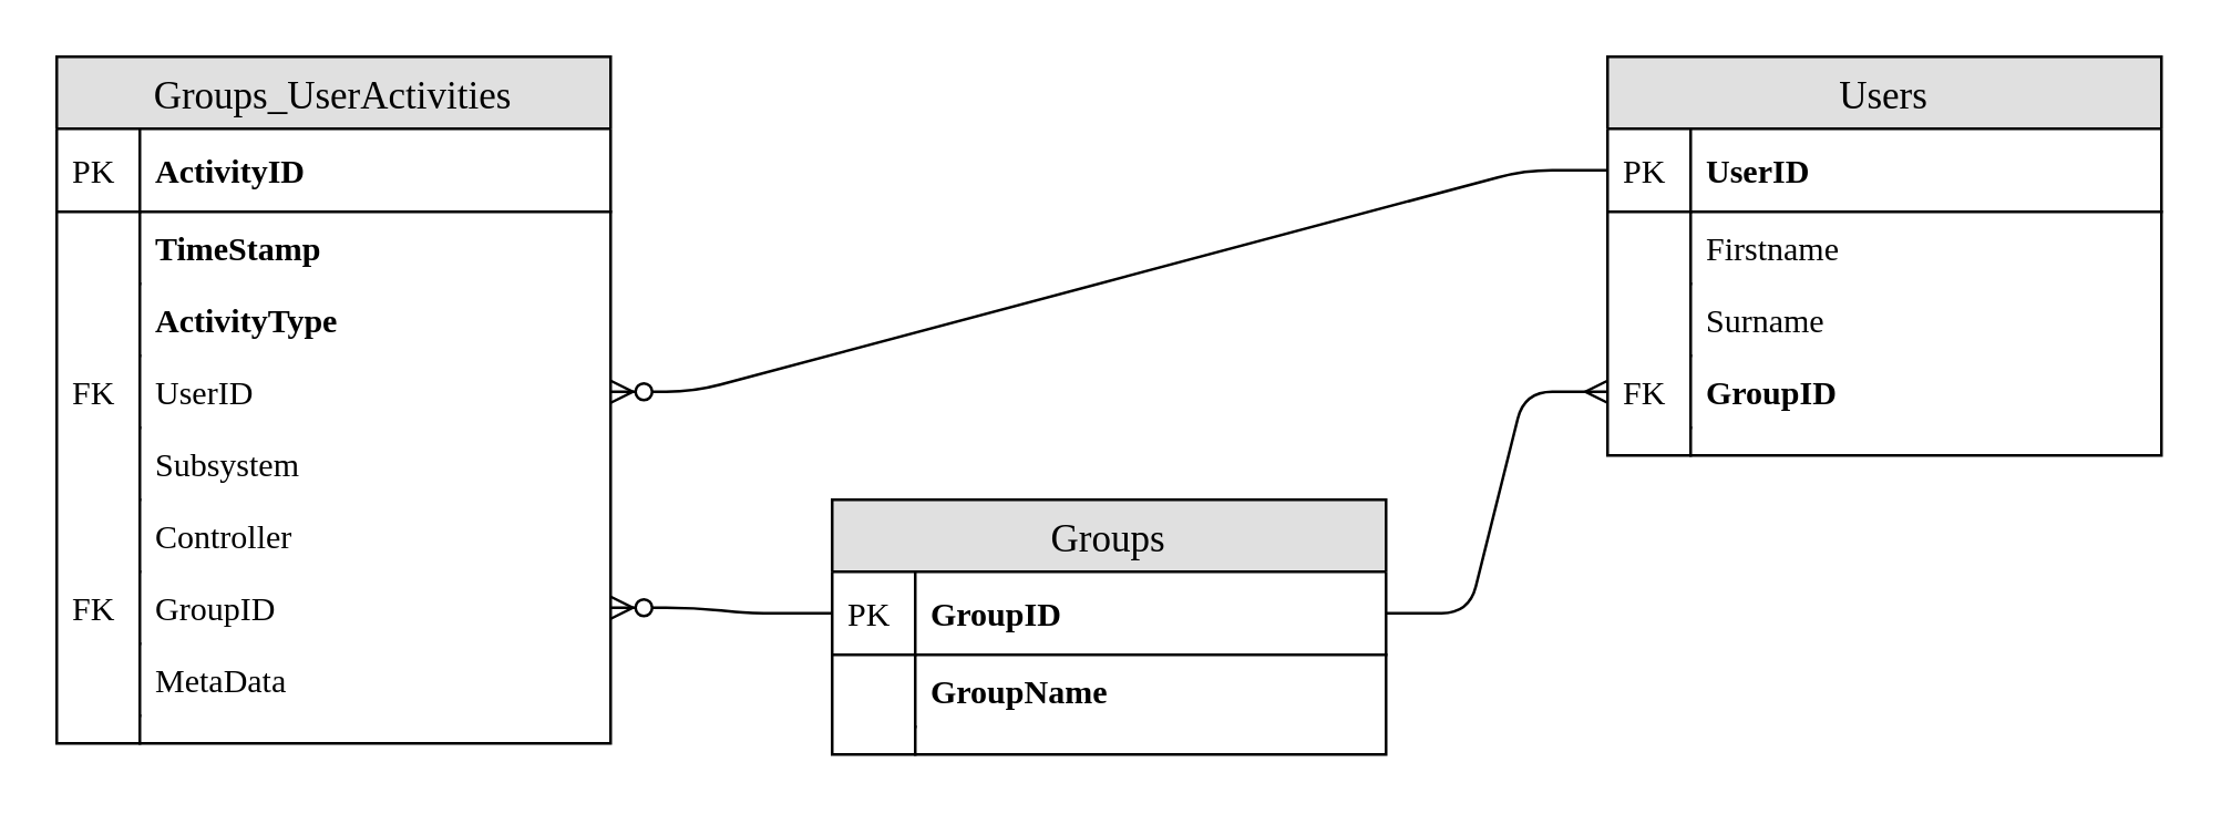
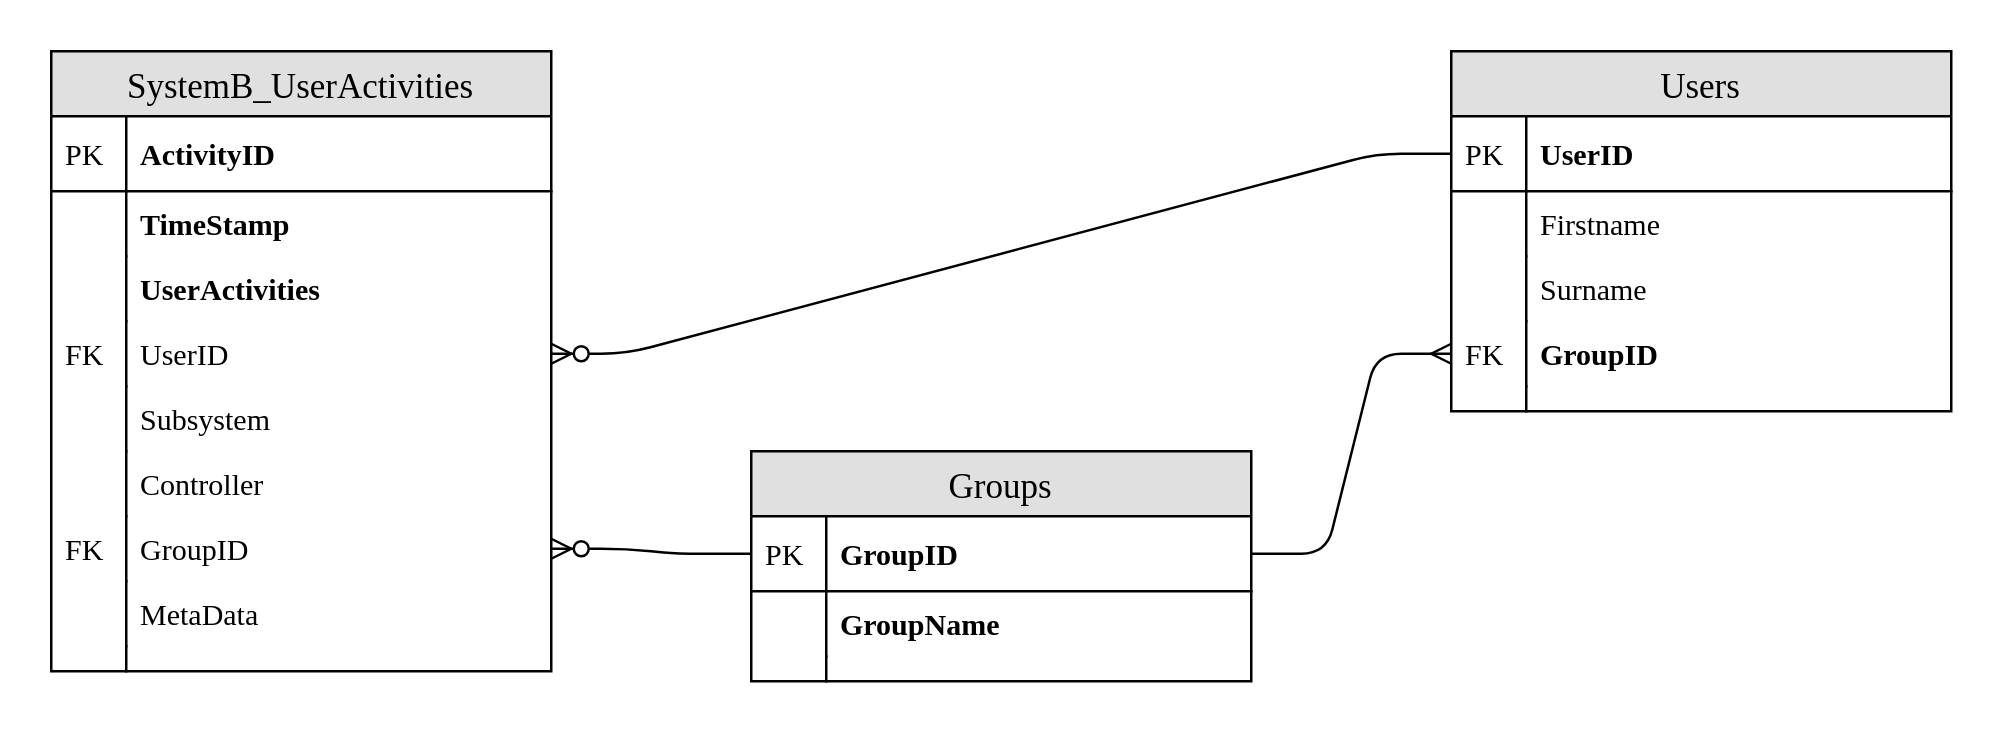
  <mxCell id="0" />
  <mxCell id="1" parent="0" />
  <mxCell id="2" value="Users" style="swimlane;fontStyle=0;childLayout=stackLayout;horizontal=1;startSize=26;fillColor=#e0e0e0;horizontalStack=0;resizeParent=1;resizeParentMax=0;resizeLast=0;collapsible=1;marginBottom=0;swimlaneFillColor=#ffffff;align=center;fontSize=14;fontFamily=Times New Roman;" parent="1" vertex="1"><mxGeometry x="580" y="20" width="200" height="144" as="geometry" /></mxCell>
  <mxCell id="3" value="UserID" style="shape=partialRectangle;top=0;left=0;right=0;bottom=1;align=left;verticalAlign=middle;fillColor=none;spacingLeft=34;spacingRight=4;overflow=hidden;rotatable=0;points=[[0,0.5],[1,0.5]];portConstraint=eastwest;dropTarget=0;fontStyle=1;fontSize=12;fontFamily=Times New Roman;" parent="2" vertex="1"><mxGeometry y="26" width="200" height="30" as="geometry" /></mxCell>
  <mxCell id="4" value="PK" style="shape=partialRectangle;top=0;left=0;bottom=0;fillColor=none;align=left;verticalAlign=middle;spacingLeft=4;spacingRight=4;overflow=hidden;rotatable=0;points=[];portConstraint=eastwest;part=1;fontSize=12;fontFamily=Times New Roman;" parent="3" vertex="1" connectable="0"><mxGeometry width="30" height="30" as="geometry" /></mxCell>
  <mxCell id="5" value="Firstname" style="shape=partialRectangle;top=0;left=0;right=0;bottom=0;align=left;verticalAlign=top;fillColor=none;spacingLeft=34;spacingRight=4;overflow=hidden;rotatable=0;points=[[0,0.5],[1,0.5]];portConstraint=eastwest;dropTarget=0;fontSize=12;fontFamily=Times New Roman;" parent="2" vertex="1"><mxGeometry y="56" width="200" height="26" as="geometry" /></mxCell>
  <mxCell id="6" value="" style="shape=partialRectangle;top=0;left=0;bottom=0;fillColor=none;align=left;verticalAlign=top;spacingLeft=4;spacingRight=4;overflow=hidden;rotatable=0;points=[];portConstraint=eastwest;part=1;fontSize=12;fontFamily=Times New Roman;" parent="5" vertex="1" connectable="0"><mxGeometry width="30" height="26" as="geometry" /></mxCell>
  <mxCell id="7" value="Surname" style="shape=partialRectangle;top=0;left=0;right=0;bottom=0;align=left;verticalAlign=top;fillColor=none;spacingLeft=34;spacingRight=4;overflow=hidden;rotatable=0;points=[[0,0.5],[1,0.5]];portConstraint=eastwest;dropTarget=0;fontSize=12;fontFamily=Times New Roman;" parent="2" vertex="1"><mxGeometry y="82" width="200" height="26" as="geometry" /></mxCell>
  <mxCell id="8" value="" style="shape=partialRectangle;top=0;left=0;bottom=0;fillColor=none;align=left;verticalAlign=top;spacingLeft=4;spacingRight=4;overflow=hidden;rotatable=0;points=[];portConstraint=eastwest;part=1;fontSize=12;fontFamily=Times New Roman;" parent="7" vertex="1" connectable="0"><mxGeometry width="30" height="26" as="geometry" /></mxCell>
  <mxCell id="9" value="GroupID" style="shape=partialRectangle;top=0;left=0;right=0;bottom=0;align=left;verticalAlign=top;fillColor=none;spacingLeft=34;spacingRight=4;overflow=hidden;rotatable=0;points=[[0,0.5],[1,0.5]];portConstraint=eastwest;dropTarget=0;fontSize=12;fontStyle=1;fontFamily=Times New Roman;" parent="2" vertex="1"><mxGeometry y="108" width="200" height="26" as="geometry" /></mxCell>
  <mxCell id="10" value="FK" style="shape=partialRectangle;top=0;left=0;bottom=0;fillColor=none;align=left;verticalAlign=top;spacingLeft=4;spacingRight=4;overflow=hidden;rotatable=0;points=[];portConstraint=eastwest;part=1;fontSize=12;fontFamily=Times New Roman;" parent="9" vertex="1" connectable="0"><mxGeometry width="30" height="26" as="geometry" /></mxCell>
  <mxCell id="11" value="" style="shape=partialRectangle;top=0;left=0;right=0;bottom=0;align=left;verticalAlign=top;fillColor=none;spacingLeft=34;spacingRight=4;overflow=hidden;rotatable=0;points=[[0,0.5],[1,0.5]];portConstraint=eastwest;dropTarget=0;fontSize=12;fontFamily=Times New Roman;" parent="2" vertex="1"><mxGeometry y="134" width="200" height="10" as="geometry" /></mxCell>
  <mxCell id="12" value="" style="shape=partialRectangle;top=0;left=0;bottom=0;fillColor=none;align=left;verticalAlign=top;spacingLeft=4;spacingRight=4;overflow=hidden;rotatable=0;points=[];portConstraint=eastwest;part=1;fontSize=12;fontFamily=Times New Roman;" parent="11" vertex="1" connectable="0"><mxGeometry width="30" height="10" as="geometry" /></mxCell>
- <mxCell id="13" value="Groups_UserActivities" style="swimlane;fontStyle=0;childLayout=stackLayout;horizontal=1;startSize=26;fillColor=#e0e0e0;horizontalStack=0;resizeParent=1;resizeParentMax=0;resizeLast=0;collapsible=1;marginBottom=0;swimlaneFillColor=#ffffff;align=center;fontSize=14;fontFamily=Times New Roman;" parent="1" vertex="1"><mxGeometry x="20" y="20" width="200" height="248" as="geometry" /></mxCell>
+ <mxCell id="13" value="SystemB_UserActivities" style="swimlane;fontStyle=0;childLayout=stackLayout;horizontal=1;startSize=26;fillColor=#e0e0e0;horizontalStack=0;resizeParent=1;resizeParentMax=0;resizeLast=0;collapsible=1;marginBottom=0;swimlaneFillColor=#ffffff;align=center;fontSize=14;fontFamily=Times New Roman;" parent="1" vertex="1"><mxGeometry x="20" y="20" width="200" height="248" as="geometry" /></mxCell>
  <mxCell id="14" value="ActivityID" style="shape=partialRectangle;top=0;left=0;right=0;bottom=1;align=left;verticalAlign=middle;fillColor=none;spacingLeft=34;spacingRight=4;overflow=hidden;rotatable=0;points=[[0,0.5],[1,0.5]];portConstraint=eastwest;dropTarget=0;fontStyle=1;fontSize=12;fontFamily=Times New Roman;" parent="13" vertex="1"><mxGeometry y="26" width="200" height="30" as="geometry" /></mxCell>
  <mxCell id="15" value="PK" style="shape=partialRectangle;top=0;left=0;bottom=0;fillColor=none;align=left;verticalAlign=middle;spacingLeft=4;spacingRight=4;overflow=hidden;rotatable=0;points=[];portConstraint=eastwest;part=1;fontSize=12;fontFamily=Times New Roman;" parent="14" vertex="1" connectable="0"><mxGeometry width="30" height="30" as="geometry" /></mxCell>
  <mxCell id="16" value="TimeStamp" style="shape=partialRectangle;top=0;left=0;right=0;bottom=0;align=left;verticalAlign=top;fillColor=none;spacingLeft=34;spacingRight=4;overflow=hidden;rotatable=0;points=[[0,0.5],[1,0.5]];portConstraint=eastwest;dropTarget=0;fontSize=12;fontStyle=1;fontFamily=Times New Roman;" parent="13" vertex="1"><mxGeometry y="56" width="200" height="26" as="geometry" /></mxCell>
  <mxCell id="17" value="" style="shape=partialRectangle;top=0;left=0;bottom=0;fillColor=none;align=left;verticalAlign=top;spacingLeft=4;spacingRight=4;overflow=hidden;rotatable=0;points=[];portConstraint=eastwest;part=1;fontSize=12;fontFamily=Times New Roman;" parent="16" vertex="1" connectable="0"><mxGeometry width="30" height="26" as="geometry" /></mxCell>
- <mxCell id="18" value="ActivityType" style="shape=partialRectangle;top=0;left=0;right=0;bottom=0;align=left;verticalAlign=top;fillColor=none;spacingLeft=34;spacingRight=4;overflow=hidden;rotatable=0;points=[[0,0.5],[1,0.5]];portConstraint=eastwest;dropTarget=0;fontSize=12;fontFamily=Times New Roman;fontStyle=1" parent="13" vertex="1"><mxGeometry y="82" width="200" height="26" as="geometry" /></mxCell>
+ <mxCell id="18" value="UserActivities" style="shape=partialRectangle;top=0;left=0;right=0;bottom=0;align=left;verticalAlign=top;fillColor=none;spacingLeft=34;spacingRight=4;overflow=hidden;rotatable=0;points=[[0,0.5],[1,0.5]];portConstraint=eastwest;dropTarget=0;fontSize=12;fontFamily=Times New Roman;fontStyle=1" parent="13" vertex="1"><mxGeometry y="82" width="200" height="26" as="geometry" /></mxCell>
  <mxCell id="19" value="" style="shape=partialRectangle;top=0;left=0;bottom=0;fillColor=none;align=left;verticalAlign=top;spacingLeft=4;spacingRight=4;overflow=hidden;rotatable=0;points=[];portConstraint=eastwest;part=1;fontSize=12;fontFamily=Times New Roman;" parent="18" vertex="1" connectable="0"><mxGeometry width="30" height="26" as="geometry" /></mxCell>
  <mxCell id="20" value="UserID" style="shape=partialRectangle;top=0;left=0;right=0;bottom=0;align=left;verticalAlign=top;fillColor=none;spacingLeft=34;spacingRight=4;overflow=hidden;rotatable=0;points=[[0,0.5],[1,0.5]];portConstraint=eastwest;dropTarget=0;fontSize=12;fontFamily=Times New Roman;" parent="13" vertex="1"><mxGeometry y="108" width="200" height="26" as="geometry" /></mxCell>
  <mxCell id="21" value="FK" style="shape=partialRectangle;top=0;left=0;bottom=0;fillColor=none;align=left;verticalAlign=top;spacingLeft=4;spacingRight=4;overflow=hidden;rotatable=0;points=[];portConstraint=eastwest;part=1;fontSize=12;fontFamily=Times New Roman;" parent="20" vertex="1" connectable="0"><mxGeometry width="30" height="26" as="geometry" /></mxCell>
  <mxCell id="22" value="Subsystem" style="shape=partialRectangle;top=0;left=0;right=0;bottom=0;align=left;verticalAlign=top;fillColor=none;spacingLeft=34;spacingRight=4;overflow=hidden;rotatable=0;points=[[0,0.5],[1,0.5]];portConstraint=eastwest;dropTarget=0;fontSize=12;fontFamily=Times New Roman;" parent="13" vertex="1"><mxGeometry y="134" width="200" height="26" as="geometry" /></mxCell>
  <mxCell id="23" value="" style="shape=partialRectangle;top=0;left=0;bottom=0;fillColor=none;align=left;verticalAlign=top;spacingLeft=4;spacingRight=4;overflow=hidden;rotatable=0;points=[];portConstraint=eastwest;part=1;fontSize=12;fontFamily=Times New Roman;" parent="22" vertex="1" connectable="0"><mxGeometry width="30" height="26" as="geometry" /></mxCell>
  <mxCell id="24" value="Controller" style="shape=partialRectangle;top=0;left=0;right=0;bottom=0;align=left;verticalAlign=top;fillColor=none;spacingLeft=34;spacingRight=4;overflow=hidden;rotatable=0;points=[[0,0.5],[1,0.5]];portConstraint=eastwest;dropTarget=0;fontSize=12;fontFamily=Times New Roman;" parent="13" vertex="1"><mxGeometry y="160" width="200" height="26" as="geometry" /></mxCell>
  <mxCell id="25" value="" style="shape=partialRectangle;top=0;left=0;bottom=0;fillColor=none;align=left;verticalAlign=top;spacingLeft=4;spacingRight=4;overflow=hidden;rotatable=0;points=[];portConstraint=eastwest;part=1;fontSize=12;fontFamily=Times New Roman;" parent="24" vertex="1" connectable="0"><mxGeometry width="30" height="26" as="geometry" /></mxCell>
  <mxCell id="26" value="GroupID" style="shape=partialRectangle;top=0;left=0;right=0;bottom=0;align=left;verticalAlign=top;fillColor=none;spacingLeft=34;spacingRight=4;overflow=hidden;rotatable=0;points=[[0,0.5],[1,0.5]];portConstraint=eastwest;dropTarget=0;fontSize=12;fontFamily=Times New Roman;" parent="13" vertex="1"><mxGeometry y="186" width="200" height="26" as="geometry" /></mxCell>
  <mxCell id="27" value="FK" style="shape=partialRectangle;top=0;left=0;bottom=0;fillColor=none;align=left;verticalAlign=top;spacingLeft=4;spacingRight=4;overflow=hidden;rotatable=0;points=[];portConstraint=eastwest;part=1;fontSize=12;fontFamily=Times New Roman;" parent="26" vertex="1" connectable="0"><mxGeometry width="30" height="26" as="geometry" /></mxCell>
  <mxCell id="28" value="MetaData" style="shape=partialRectangle;top=0;left=0;right=0;bottom=0;align=left;verticalAlign=top;fillColor=none;spacingLeft=34;spacingRight=4;overflow=hidden;rotatable=0;points=[[0,0.5],[1,0.5]];portConstraint=eastwest;dropTarget=0;fontSize=12;fontFamily=Times New Roman;" parent="13" vertex="1"><mxGeometry y="212" width="200" height="26" as="geometry" /></mxCell>
  <mxCell id="29" value="" style="shape=partialRectangle;top=0;left=0;bottom=0;fillColor=none;align=left;verticalAlign=top;spacingLeft=4;spacingRight=4;overflow=hidden;rotatable=0;points=[];portConstraint=eastwest;part=1;fontSize=12;fontFamily=Times New Roman;" parent="28" vertex="1" connectable="0"><mxGeometry width="30" height="26" as="geometry" /></mxCell>
  <mxCell id="30" value="" style="shape=partialRectangle;top=0;left=0;right=0;bottom=0;align=left;verticalAlign=top;fillColor=none;spacingLeft=34;spacingRight=4;overflow=hidden;rotatable=0;points=[[0,0.5],[1,0.5]];portConstraint=eastwest;dropTarget=0;fontSize=12;fontFamily=Times New Roman;" parent="13" vertex="1"><mxGeometry y="238" width="200" height="10" as="geometry" /></mxCell>
  <mxCell id="31" value="" style="shape=partialRectangle;top=0;left=0;bottom=0;fillColor=none;align=left;verticalAlign=top;spacingLeft=4;spacingRight=4;overflow=hidden;rotatable=0;points=[];portConstraint=eastwest;part=1;fontSize=12;fontFamily=Times New Roman;" parent="30" vertex="1" connectable="0"><mxGeometry width="30" height="10" as="geometry" /></mxCell>
  <mxCell id="32" value="Groups" style="swimlane;fontStyle=0;childLayout=stackLayout;horizontal=1;startSize=26;fillColor=#e0e0e0;horizontalStack=0;resizeParent=1;resizeParentMax=0;resizeLast=0;collapsible=1;marginBottom=0;swimlaneFillColor=#ffffff;align=center;fontSize=14;fontFamily=Times New Roman;" parent="1" vertex="1"><mxGeometry x="300" y="180" width="200" height="92" as="geometry" /></mxCell>
  <mxCell id="33" value="GroupID" style="shape=partialRectangle;top=0;left=0;right=0;bottom=1;align=left;verticalAlign=middle;fillColor=none;spacingLeft=34;spacingRight=4;overflow=hidden;rotatable=0;points=[[0,0.5],[1,0.5]];portConstraint=eastwest;dropTarget=0;fontStyle=1;fontSize=12;fontFamily=Times New Roman;" parent="32" vertex="1"><mxGeometry y="26" width="200" height="30" as="geometry" /></mxCell>
  <mxCell id="34" value="PK" style="shape=partialRectangle;top=0;left=0;bottom=0;fillColor=none;align=left;verticalAlign=middle;spacingLeft=4;spacingRight=4;overflow=hidden;rotatable=0;points=[];portConstraint=eastwest;part=1;fontSize=12;fontFamily=Times New Roman;" parent="33" vertex="1" connectable="0"><mxGeometry width="30" height="30" as="geometry" /></mxCell>
  <mxCell id="35" value="GroupName" style="shape=partialRectangle;top=0;left=0;right=0;bottom=0;align=left;verticalAlign=top;fillColor=none;spacingLeft=34;spacingRight=4;overflow=hidden;rotatable=0;points=[[0,0.5],[1,0.5]];portConstraint=eastwest;dropTarget=0;fontSize=12;fontStyle=1;fontFamily=Times New Roman;" parent="32" vertex="1"><mxGeometry y="56" width="200" height="26" as="geometry" /></mxCell>
  <mxCell id="36" value="" style="shape=partialRectangle;top=0;left=0;bottom=0;fillColor=none;align=left;verticalAlign=top;spacingLeft=4;spacingRight=4;overflow=hidden;rotatable=0;points=[];portConstraint=eastwest;part=1;fontSize=12;fontFamily=Times New Roman;" parent="35" vertex="1" connectable="0"><mxGeometry width="30" height="26" as="geometry" /></mxCell>
  <mxCell id="37" value="" style="shape=partialRectangle;top=0;left=0;right=0;bottom=0;align=left;verticalAlign=top;fillColor=none;spacingLeft=34;spacingRight=4;overflow=hidden;rotatable=0;points=[[0,0.5],[1,0.5]];portConstraint=eastwest;dropTarget=0;fontSize=12;fontFamily=Times New Roman;" parent="32" vertex="1"><mxGeometry y="82" width="200" height="10" as="geometry" /></mxCell>
  <mxCell id="38" value="" style="shape=partialRectangle;top=0;left=0;bottom=0;fillColor=none;align=left;verticalAlign=top;spacingLeft=4;spacingRight=4;overflow=hidden;rotatable=0;points=[];portConstraint=eastwest;part=1;fontSize=12;fontFamily=Times New Roman;" parent="37" vertex="1" connectable="0"><mxGeometry width="30" height="10" as="geometry" /></mxCell>
  <mxCell id="39" value="" style="edgeStyle=entityRelationEdgeStyle;fontSize=12;html=1;endArrow=ERmany;startArrow=none;startFill=0;endFill=0;entryX=0;entryY=0.5;entryDx=0;entryDy=0;exitX=1;exitY=0.5;exitDx=0;exitDy=0;fontFamily=Times New Roman;" parent="1" source="33" target="9" edge="1"><mxGeometry width="100" height="100" relative="1" as="geometry"><mxPoint x="230" y="229" as="sourcePoint" /><mxPoint x="310" y="231" as="targetPoint" /></mxGeometry></mxCell>
  <mxCell id="40" value="" style="edgeStyle=entityRelationEdgeStyle;fontSize=12;html=1;endArrow=none;startArrow=ERzeroToMany;entryX=0;entryY=0.5;entryDx=0;entryDy=0;exitX=1;exitY=0.5;exitDx=0;exitDy=0;endFill=0;fontFamily=Times New Roman;" parent="1" source="26" target="33" edge="1"><mxGeometry width="100" height="100" relative="1" as="geometry"><mxPoint x="150" y="380" as="sourcePoint" /><mxPoint x="250" y="280" as="targetPoint" /></mxGeometry></mxCell>
  <mxCell id="41" value="" style="edgeStyle=entityRelationEdgeStyle;fontSize=12;html=1;endArrow=none;startArrow=ERzeroToMany;entryX=0;entryY=0.5;entryDx=0;entryDy=0;exitX=1;exitY=0.5;exitDx=0;exitDy=0;endFill=0;fontFamily=Times New Roman;" parent="1" source="20" target="3" edge="1"><mxGeometry width="100" height="100" relative="1" as="geometry"><mxPoint x="230" y="229" as="sourcePoint" /><mxPoint x="310" y="231" as="targetPoint" /></mxGeometry></mxCell>
